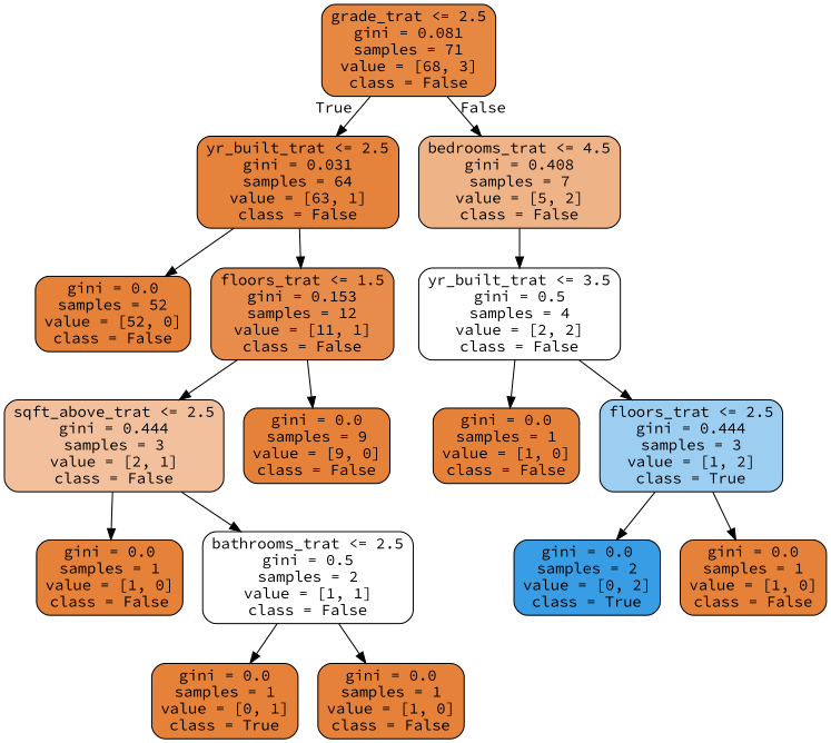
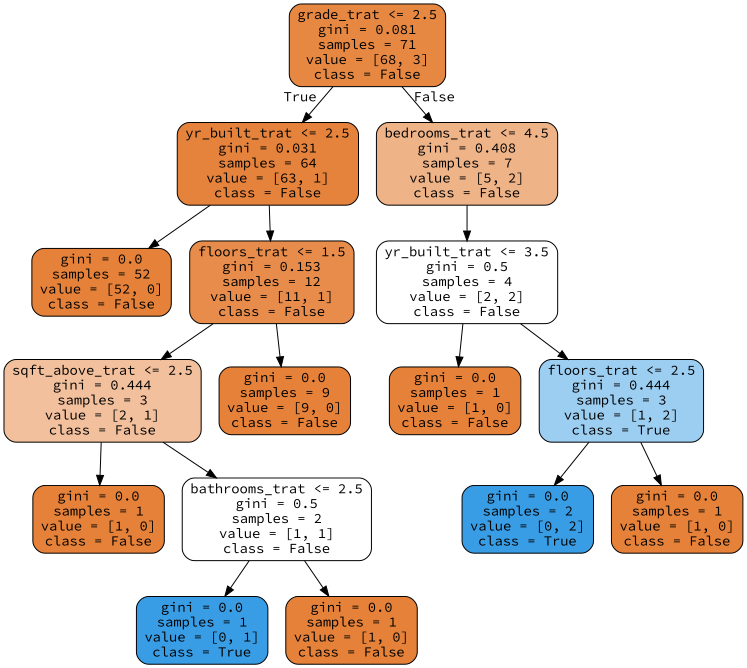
  digraph {
    fontname="Source Code Pro"
    node [color=black fillcolor="#e58139" fontname="Source Code Pro" shape=box style="filled, rounded"]
    edge [fontname="Source Code Pro"]
    n1 [fillcolor="#e68742" label="grade_trat <= 2.5\ngini = 0.081\nsamples = 71\nvalue = [68, 3]\nclass = False"]
    n2 [fillcolor="#e5833c" label="yr_built_trat <= 2.5\ngini = 0.031\nsamples = 64\nvalue = [63, 1]\nclass = False"]
    n3 [fillcolor="#efb388" label="bedrooms_trat <= 4.5\ngini = 0.408\nsamples = 7\nvalue = [5, 2]\nclass = False"]
    n4 [label="gini = 0.0\nsamples = 52\nvalue = [52, 0]\nclass = False"]
    n5 [fillcolor="#e78c4b" label="floors_trat <= 1.5\ngini = 0.153\nsamples = 12\nvalue = [11, 1]\nclass = False"]
    n6 [fillcolor="#ffffff" label="yr_built_trat <= 3.5\ngini = 0.5\nsamples = 4\nvalue = [2, 2]\nclass = False"]
    n7 [fillcolor="#f2c09c" label="sqft_above_trat <= 2.5\ngini = 0.444\nsamples = 3\nvalue = [2, 1]\nclass = False"]
    n8 [label="gini = 0.0\nsamples = 9\nvalue = [9, 0]\nclass = False"]
    n9 [label="gini = 0.0\nsamples = 1\nvalue = [1, 0]\nclass = False"]
    n10 [fillcolor="#ffffff" label="bathrooms_trat <= 2.5\ngini = 0.5\nsamples = 2\nvalue = [1, 1]\nclass = False"]
-   n11 [label="gini = 0.0\nsamples = 1\nvalue = [0, 1]\nclass = True"]
+   n11 [fillcolor="#399de5" label="gini = 0.0\nsamples = 1\nvalue = [0, 1]\nclass = True"]
    n12 [label="gini = 0.0\nsamples = 1\nvalue = [1, 0]\nclass = False"]
    n13 [label="gini = 0.0\nsamples = 1\nvalue = [1, 0]\nclass = False"]
    n14 [fillcolor="#9ccef2" label="floors_trat <= 2.5\ngini = 0.444\nsamples = 3\nvalue = [1, 2]\nclass = True"]
    n15 [fillcolor="#399de5" label="gini = 0.0\nsamples = 2\nvalue = [0, 2]\nclass = True"]
    n16 [label="gini = 0.0\nsamples = 1\nvalue = [1, 0]\nclass = False"]
    n1 -> n2 [headlabel=True labelangle=45 labeldistance=2.5]
    n1 -> n3 [headlabel=False labelangle=-45 labeldistance=2.5]
    n2 -> n4
    n2 -> n5
    n3 -> n6
    n5 -> n7
    n5 -> n8
    n6 -> n13
    n6 -> n14
    n7 -> n9
    n7 -> n10
    n10 -> n11
    n10 -> n12
    n14 -> n15
    n14 -> n16
  }
